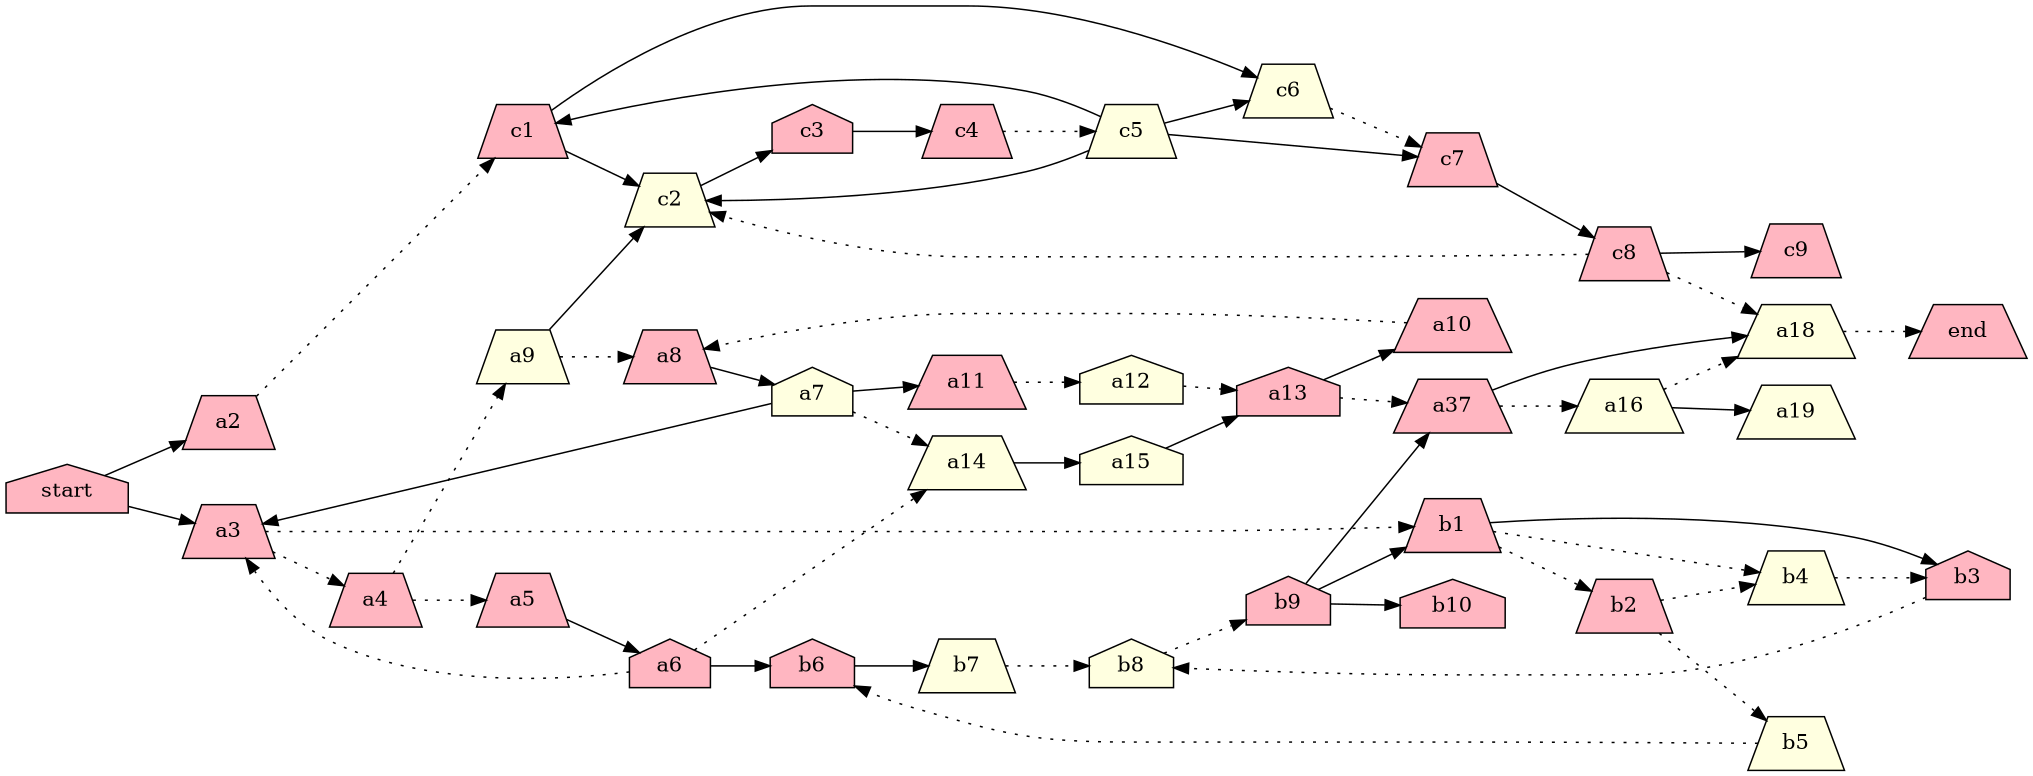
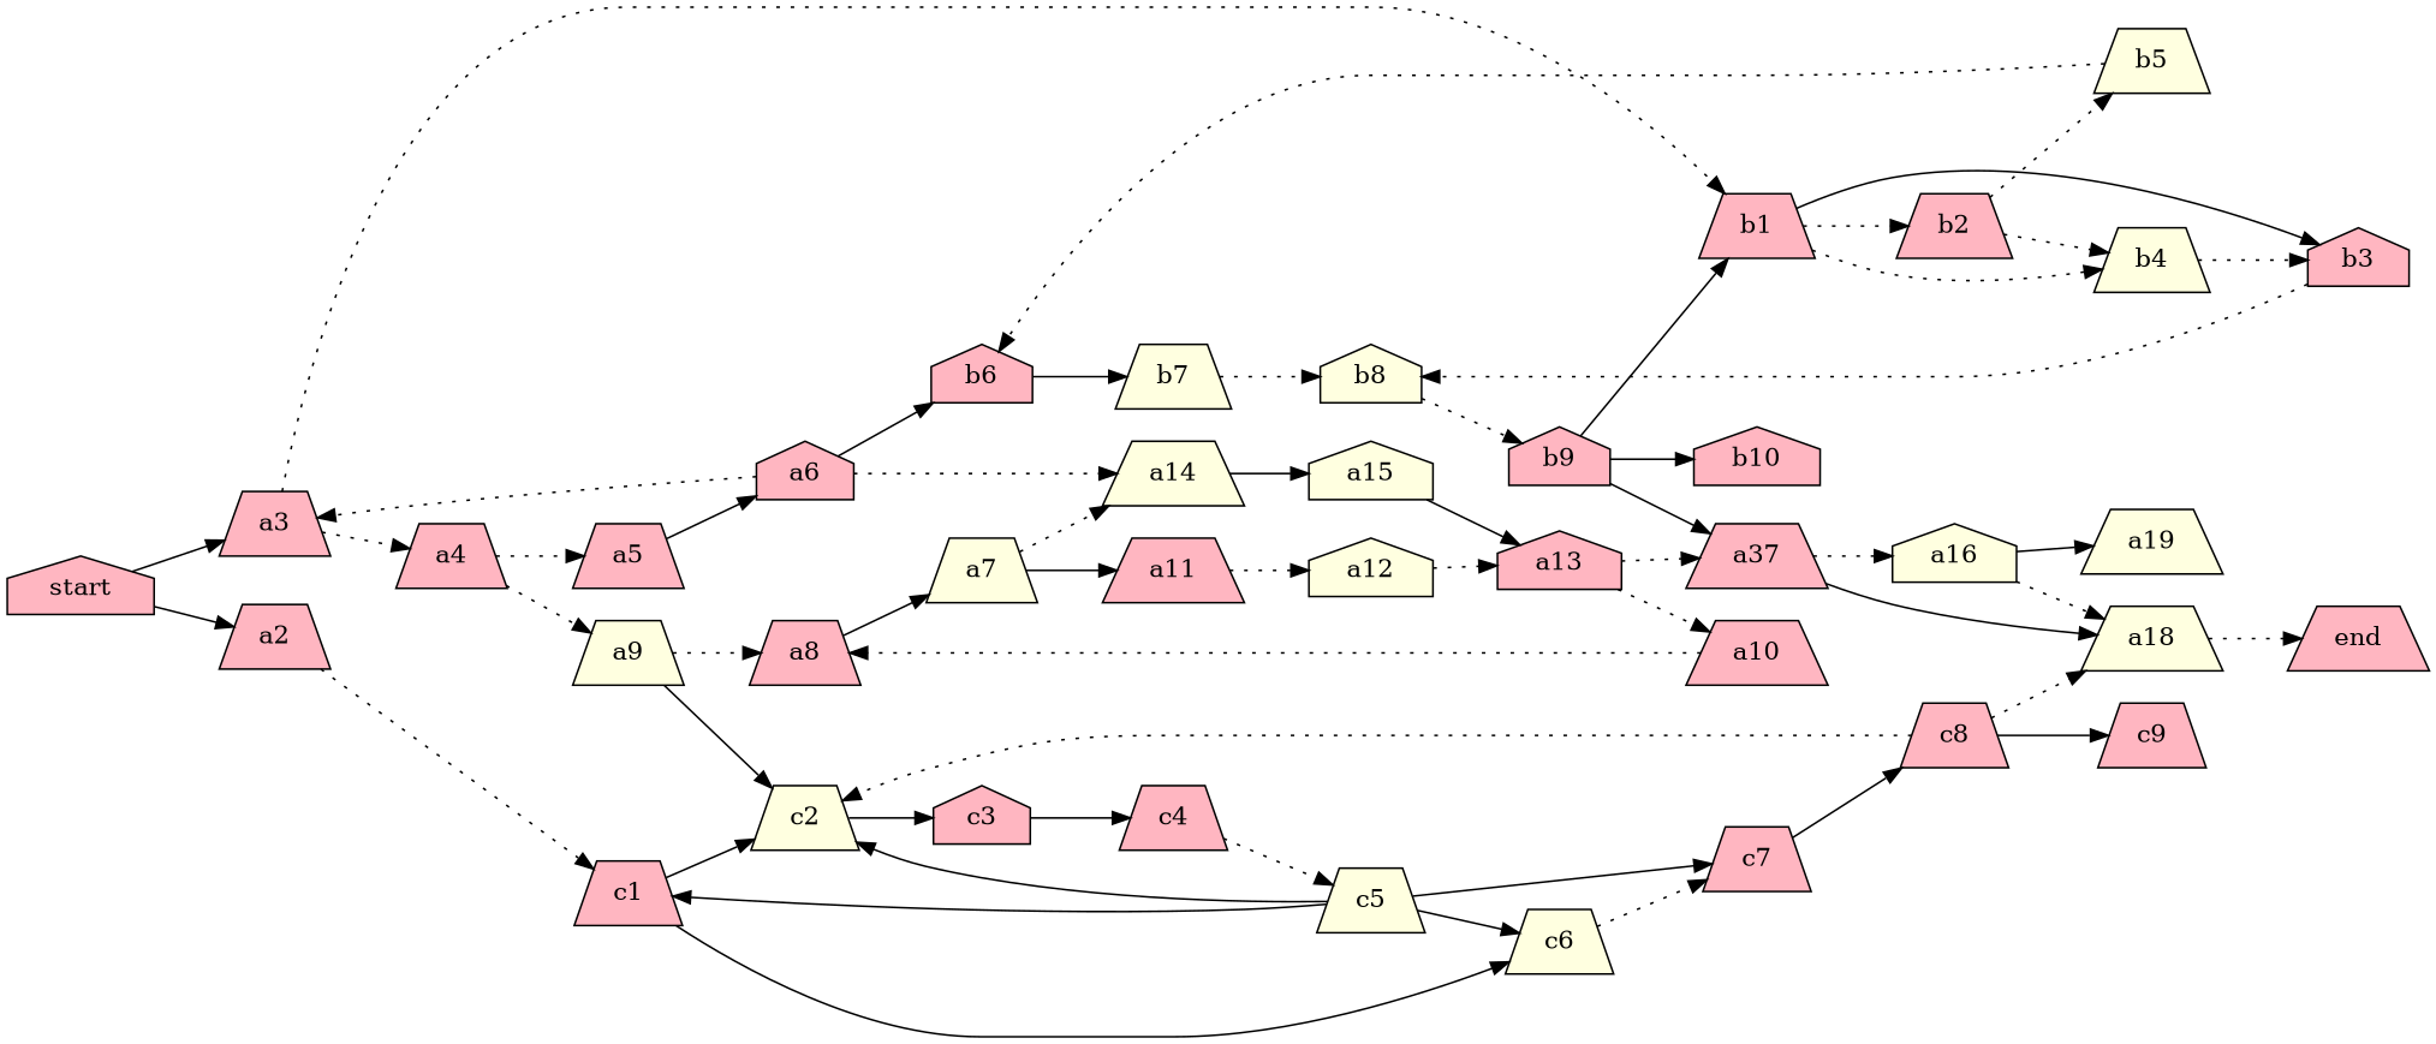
  digraph {
    rankdir=LR
    node [fillcolor=lightpink shape=trapezium style=filled]
    edge [style=dotted]
    start [shape=house]
    a2
    a3
    c1
    a4
    b1
    c2 [fillcolor=lightyellow]
    c6 [fillcolor=lightyellow]
    a9 [fillcolor=lightyellow]
    a5
    b2
    b3 [shape=house]
    b4 [fillcolor=lightyellow]
    a8
    a6 [shape=house]
-   a7 [fillcolor=lightyellow shape=house]
+   a7 [fillcolor=lightyellow]
    c3 [shape=house]
    a14 [fillcolor=lightyellow]
    b6 [shape=house]
    a15 [fillcolor=lightyellow shape=house]
    b7 [fillcolor=lightyellow]
    a13 [shape=house]
    a11
    a12 [fillcolor=lightyellow shape=house]
    a10
    n26 [label=a37]
-   a16 [fillcolor=lightyellow]
+   a16 [fillcolor=lightyellow shape=house]
    a18 [fillcolor=lightyellow]
    a19 [fillcolor=lightyellow]
    end
    b5 [fillcolor=lightyellow]
    b8 [fillcolor=lightyellow shape=house]
    b9 [shape=house]
    b10 [shape=house]
    c7
    c4
    c5 [fillcolor=lightyellow]
    c8
    c9
    start -> a2 [style=solid]
    start -> a3 [style=solid]
    a2 -> c1
    a3 -> a4
    a3 -> b1
    c1 -> c2 [style=solid]
    c1 -> c6 [style=solid]
    a4 -> a9
    a4 -> a5
    b1 -> b2
    b1 -> b3 [style=solid]
    b1 -> b4
    c2 -> c3 [style=solid]
    c6 -> c7
    a9 -> c2 [style=solid]
    a9 -> a8
    a5 -> a6 [style=solid]
    b2 -> b4
    b2 -> b5
    b3 -> b8
    b4 -> b3
    a8 -> a7 [style=solid]
    a6 -> a3
    a6 -> a14
    a6 -> b6 [style=solid]
-   a7 -> a3 [style=solid]
    a7 -> a14
    a7 -> a11 [style=solid]
    c3 -> c4 [style=solid]
    a14 -> a15 [style=solid]
    b6 -> b7 [style=solid]
    a15 -> a13 [style=solid]
    b7 -> b8
-   a13 -> a10 [style=solid]
+   a13 -> a10
    a13 -> n26
    a11 -> a12
    a12 -> a13
    a10 -> a8
    n26 -> a16
    n26 -> a18 [style=solid]
    a16 -> a18
    a16 -> a19 [style=solid]
    a18 -> end
    b5 -> b6
    b8 -> b9
    b9 -> b1 [style=solid]
    b9 -> n26 [style=solid]
    b9 -> b10 [style=solid]
    c7 -> c8 [style=solid]
    c4 -> c5
    c5 -> c1 [style=solid]
    c5 -> c2 [style=solid]
    c5 -> c6 [style=solid]
    c5 -> c7 [style=solid]
    c8 -> c2
    c8 -> a18
    c8 -> c9 [style=solid]
  }
